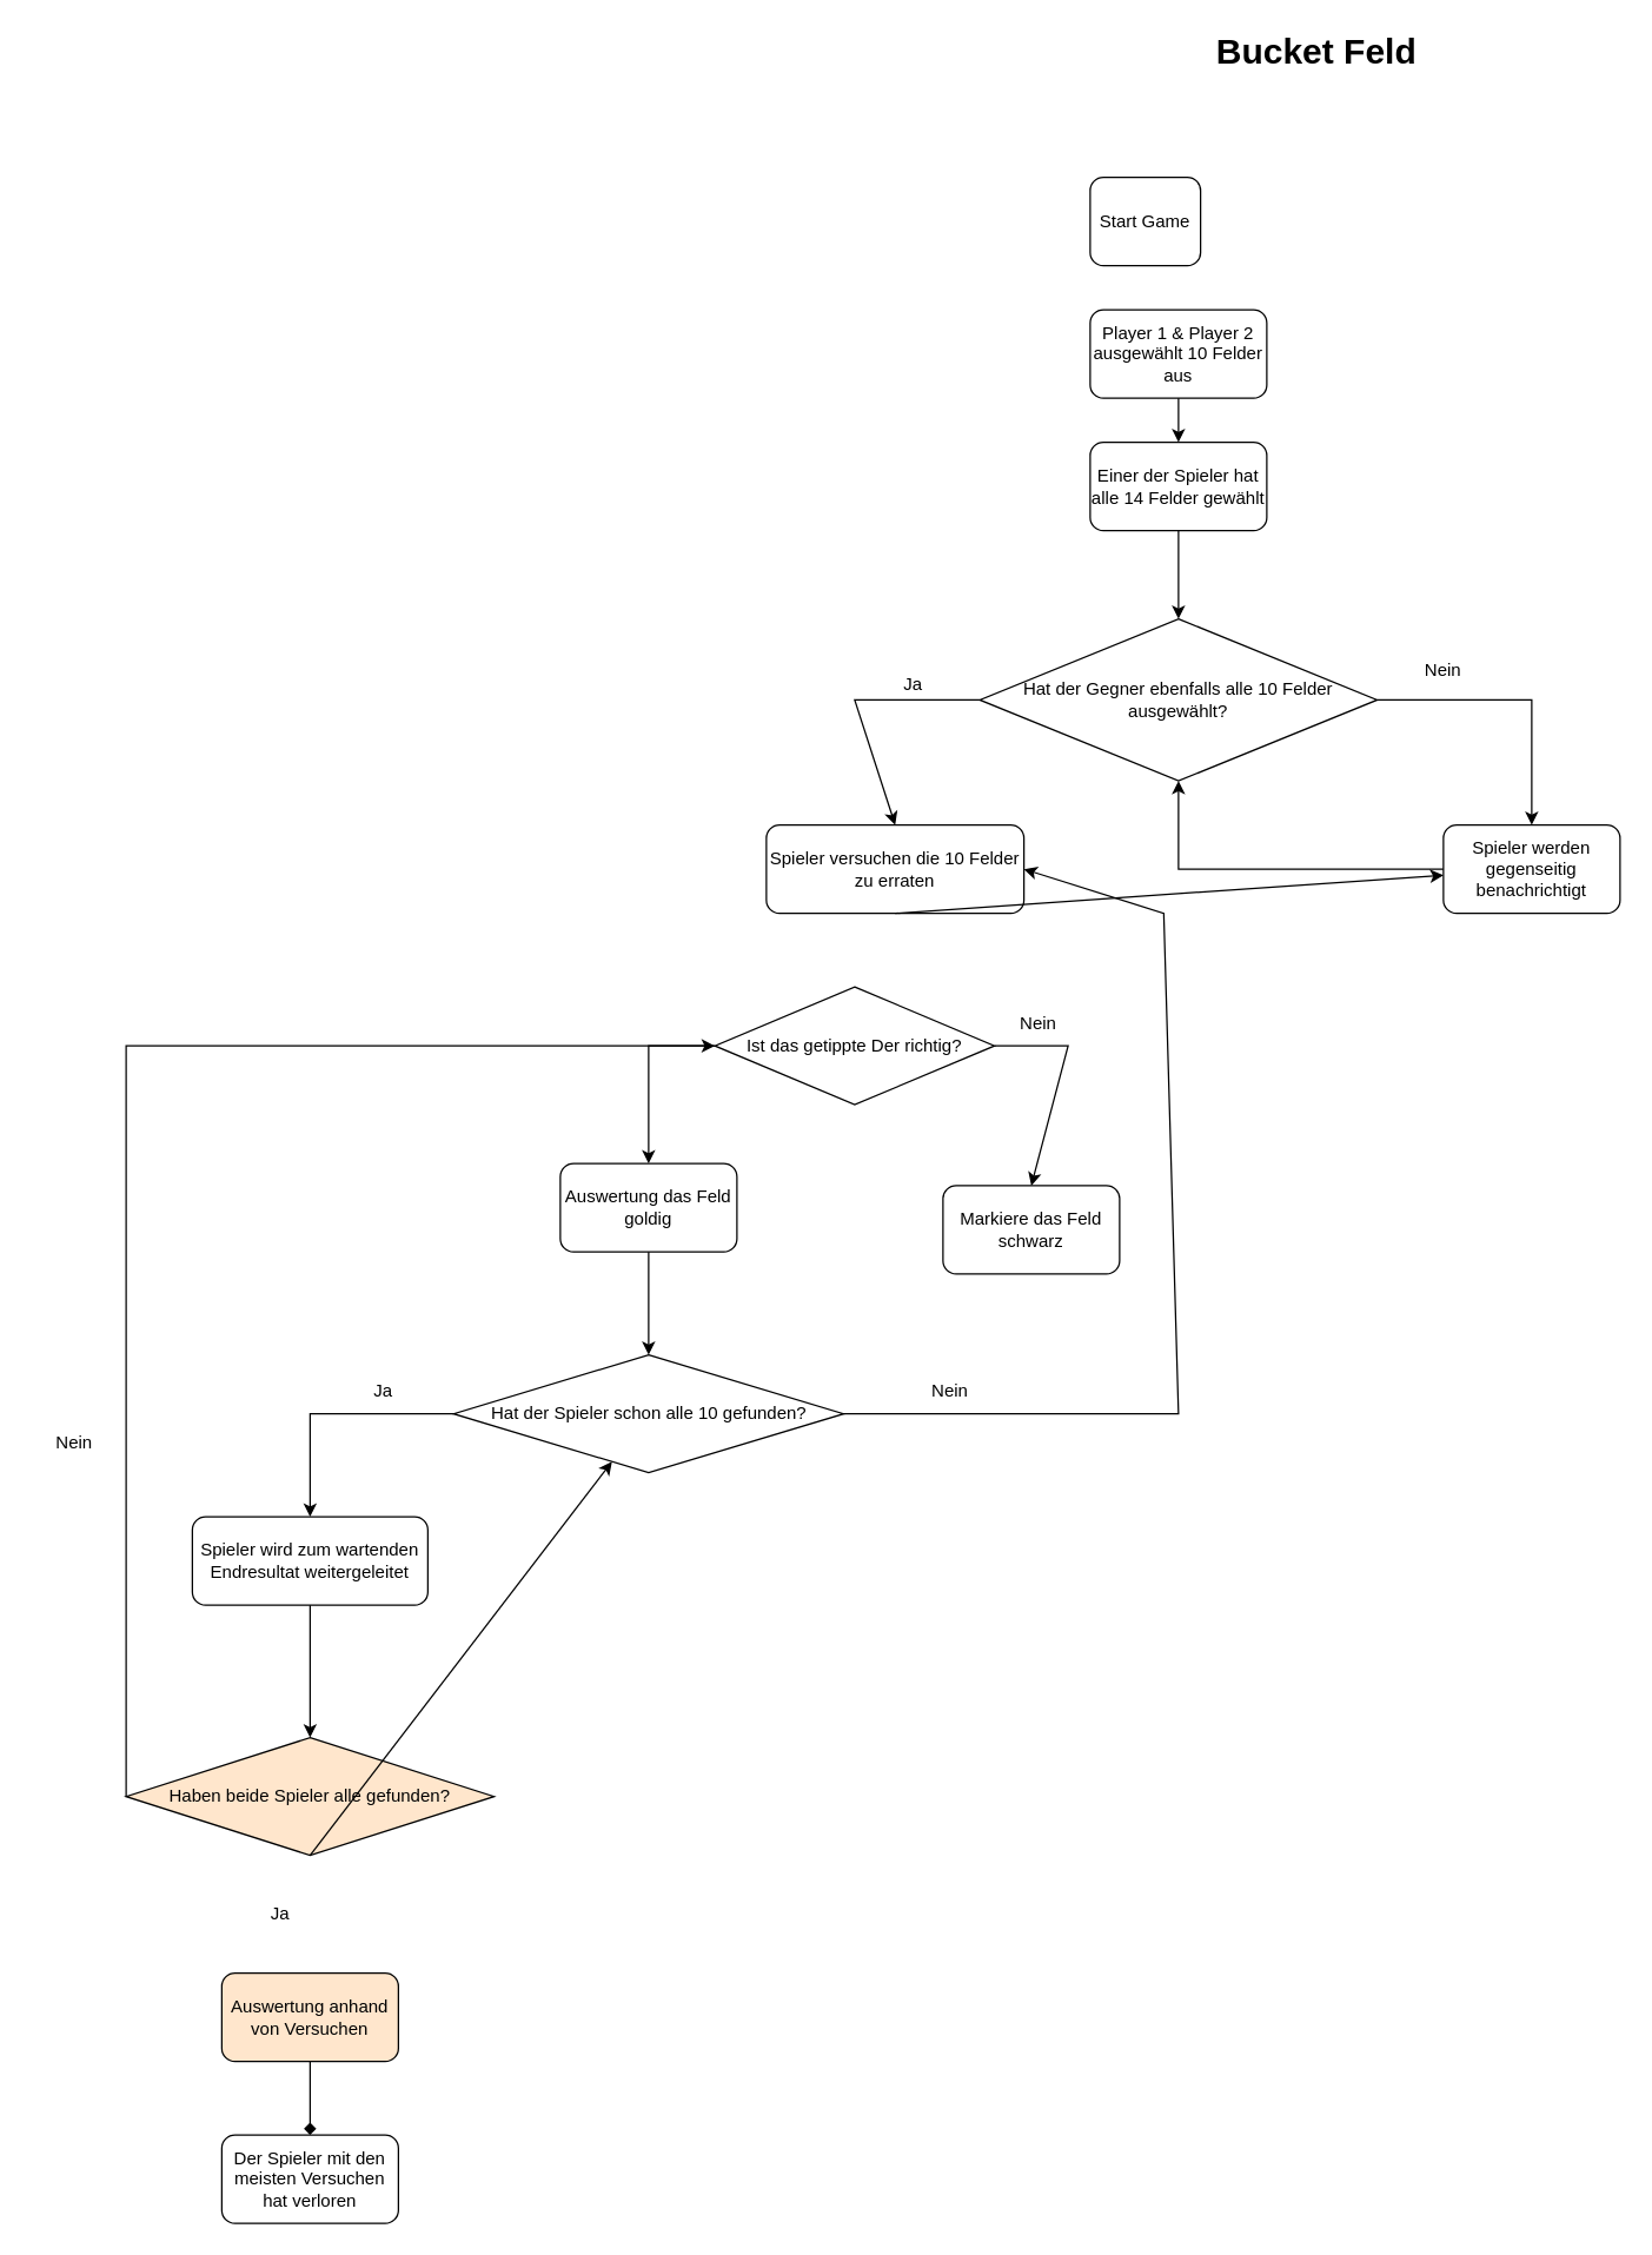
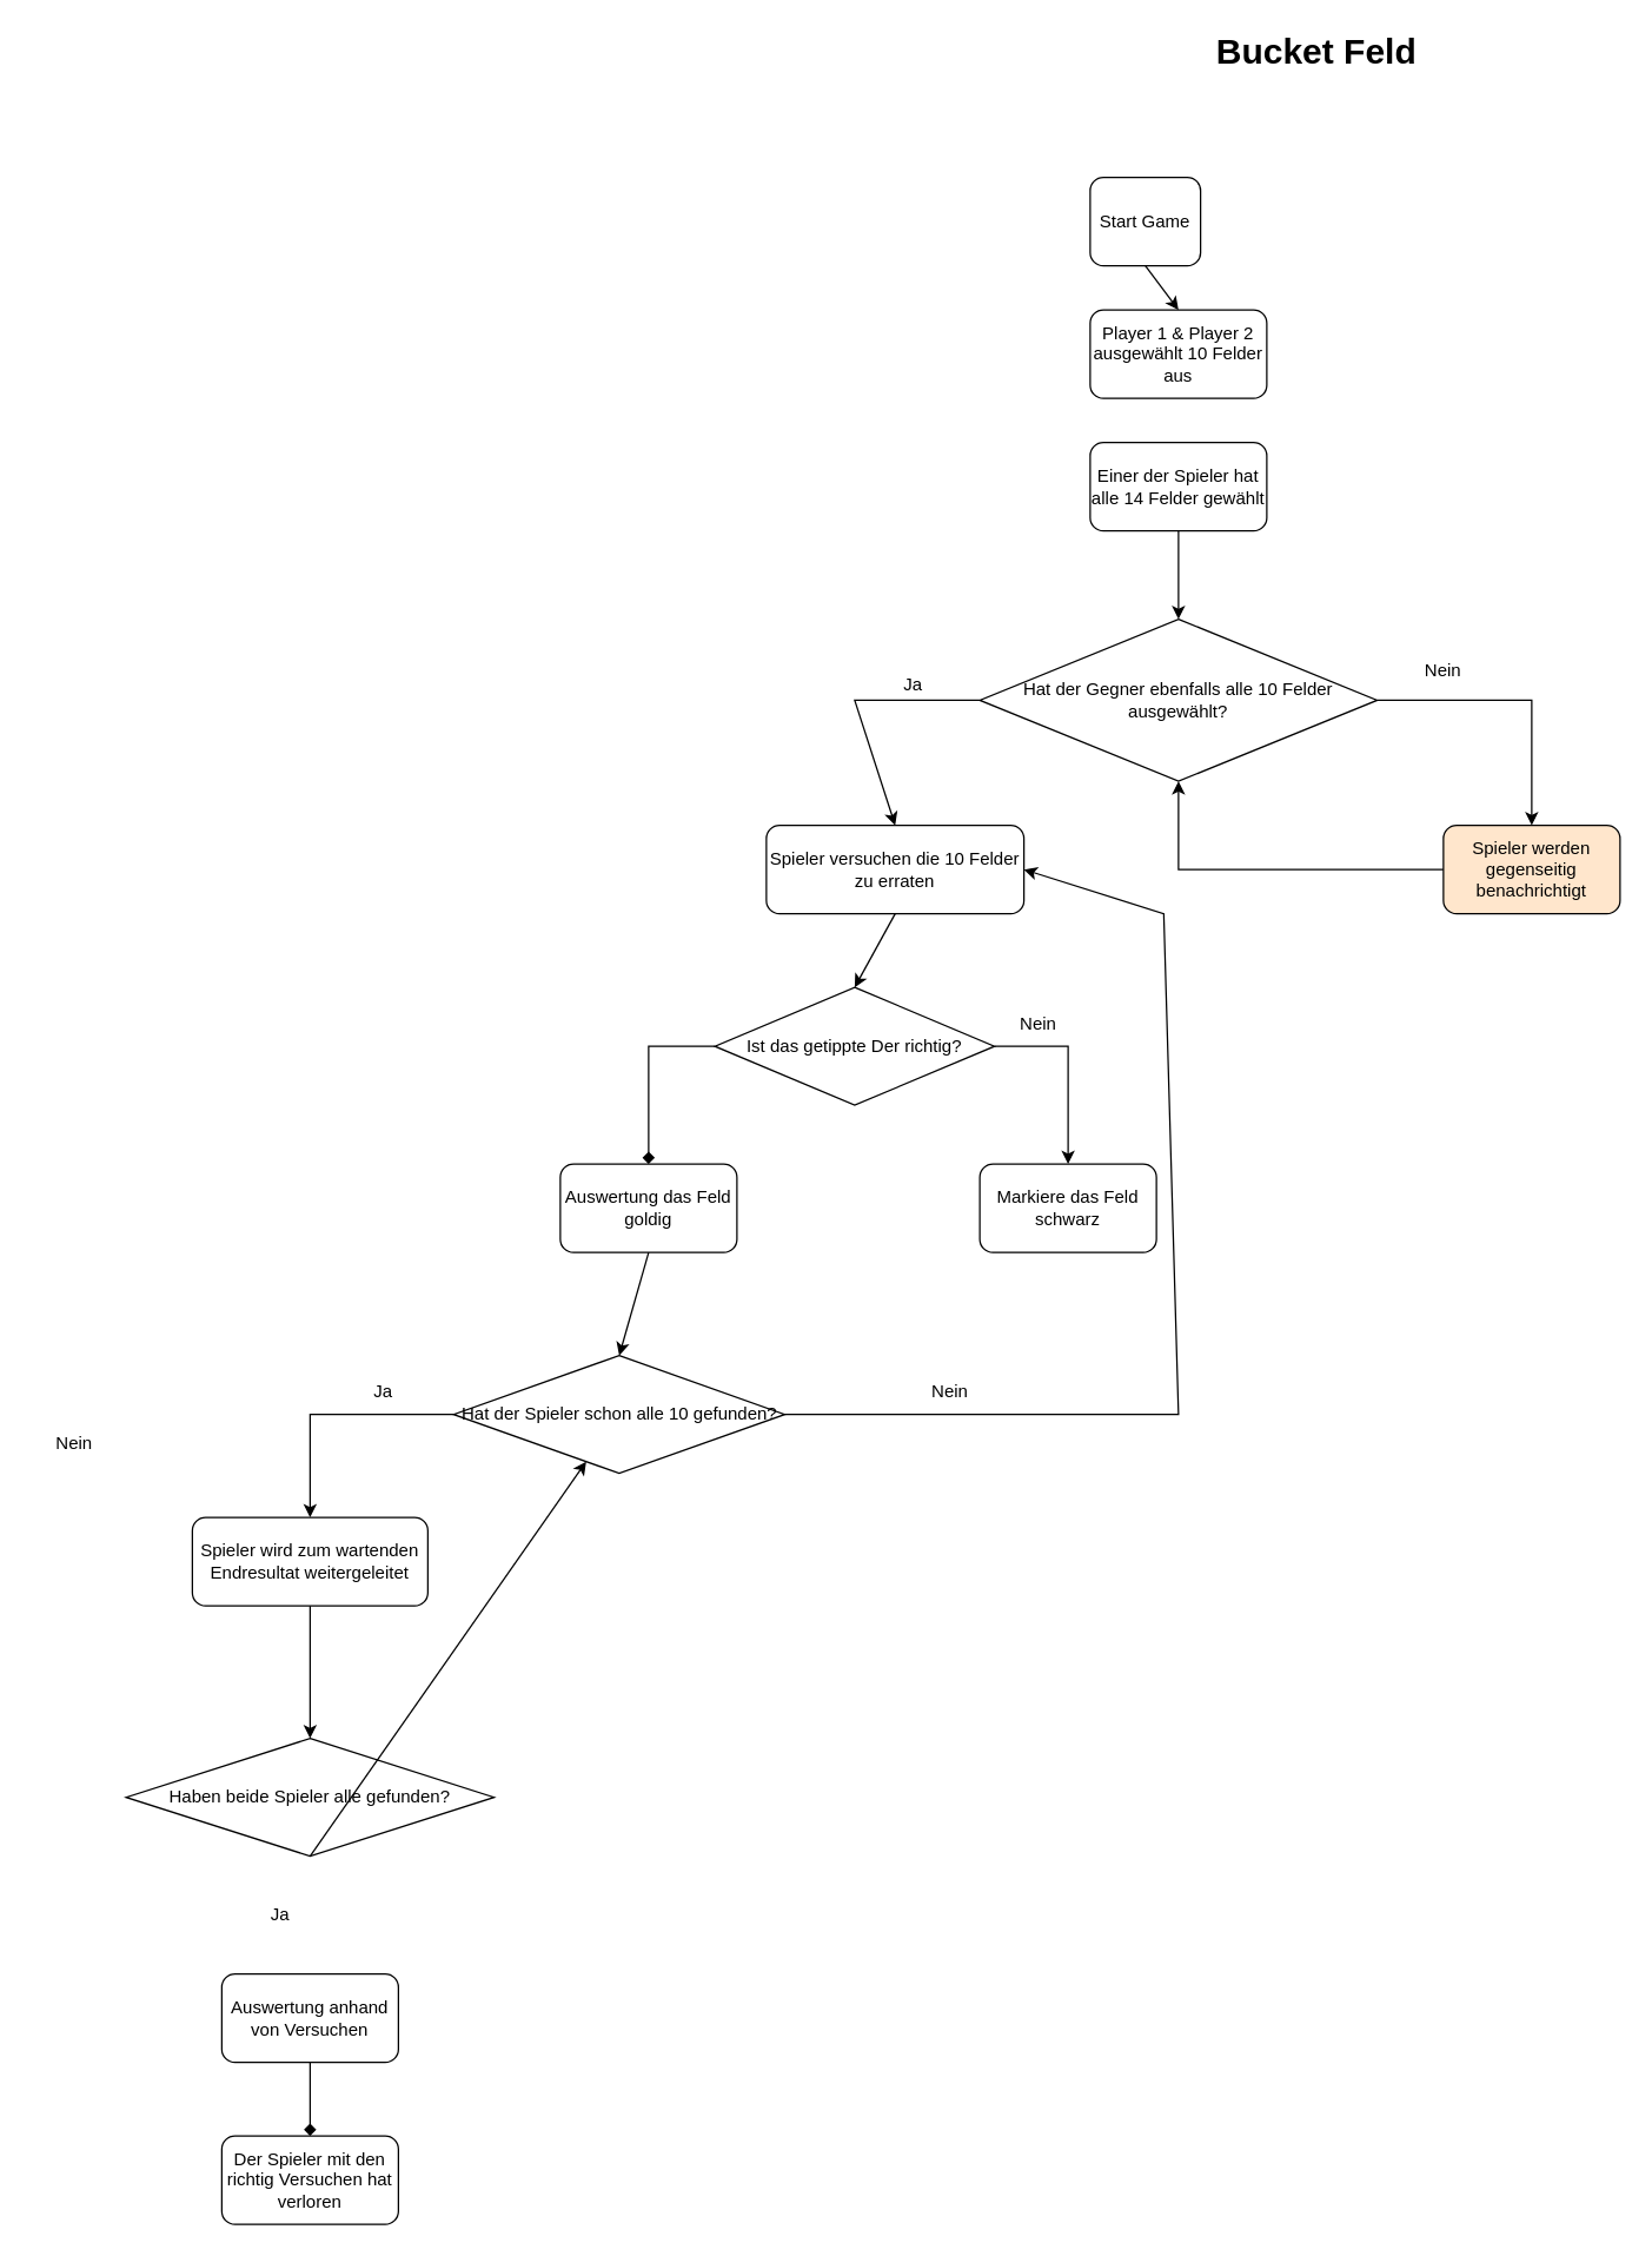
  <mxCell id="0" />
  <mxCell id="1" parent="0" />
  <mxCell id="2" value="Start Game" style="rounded=1;whiteSpace=wrap;html=1;" vertex="1" parent="1"><mxGeometry x="740" y="120" width="75" height="60" as="geometry" /></mxCell>
  <mxCell id="3" value="&lt;h1&gt;Bucket Feld&lt;/h1&gt;" style="text;html=1;strokeColor=none;fillColor=none;align=center;verticalAlign=middle;whiteSpace=wrap;rounded=0;" vertex="1" parent="1"><mxGeometry x="819" y="20" width="150" height="30" as="geometry" /></mxCell>
  <mxCell id="4" value="Player 1 &amp;amp; Player 2 ausgewählt 10 Felder aus" style="rounded=1;whiteSpace=wrap;html=1;" vertex="1" parent="1"><mxGeometry x="740" y="210" width="120" height="60" as="geometry" /></mxCell>
  <mxCell id="5" value="Einer der Spieler hat alle 14 Felder gewählt" style="rounded=1;whiteSpace=wrap;html=1;" vertex="1" parent="1"><mxGeometry x="740" y="300" width="120" height="60" as="geometry" /></mxCell>
  <mxCell id="6" value="Hat der Gegner ebenfalls alle 10 Felder ausgewählt?" style="rhombus;whiteSpace=wrap;html=1;" vertex="1" parent="1"><mxGeometry x="665" y="420" width="270" height="110" as="geometry" /></mxCell>
+ <mxCell id="7" value="" style="endArrow=classic;html=1;rounded=0;exitX=0.5;exitY=1;exitDx=0;exitDy=0;entryX=0.5;entryY=0;entryDx=0;entryDy=0;" edge="1" parent="1" source="2" target="4"><mxGeometry width="50" height="50" relative="1" as="geometry"><mxPoint x="940" y="440" as="sourcePoint" /><mxPoint x="990" y="390" as="targetPoint" /></mxGeometry></mxCell>
  <mxCell id="8" value="" style="endArrow=classic;html=1;rounded=0;exitX=0.5;exitY=1;exitDx=0;exitDy=0;entryX=0.5;entryY=0;entryDx=0;entryDy=0;" edge="1" parent="1" source="5" target="6"><mxGeometry width="50" height="50" relative="1" as="geometry"><mxPoint x="940" y="440" as="sourcePoint" /><mxPoint x="990" y="390" as="targetPoint" /></mxGeometry></mxCell>
  <mxCell id="9" value="Ja" style="text;html=1;strokeColor=none;fillColor=none;align=center;verticalAlign=middle;whiteSpace=wrap;rounded=0;" vertex="1" parent="1"><mxGeometry x="590" y="450" width="60" height="30" as="geometry" /></mxCell>
  <mxCell id="10" value="Nein" style="text;html=1;strokeColor=none;fillColor=none;align=center;verticalAlign=middle;whiteSpace=wrap;rounded=0;" vertex="1" parent="1"><mxGeometry x="950" y="440" width="60" height="30" as="geometry" /></mxCell>
  <mxCell id="11" value="" style="endArrow=classic;html=1;rounded=0;exitX=0;exitY=0.5;exitDx=0;exitDy=0;entryX=0.5;entryY=0;entryDx=0;entryDy=0;" edge="1" parent="1" source="6" target="12"><mxGeometry width="50" height="50" relative="1" as="geometry"><mxPoint x="940" y="520" as="sourcePoint" /><mxPoint x="580" y="630" as="targetPoint" /><Array as="points"><mxPoint x="580" y="475" /></Array></mxGeometry></mxCell>
  <mxCell id="12" value="Spieler versuchen die 10 Felder zu erraten" style="rounded=1;whiteSpace=wrap;html=1;" vertex="1" parent="1"><mxGeometry x="520" y="560" width="175" height="60" as="geometry" /></mxCell>
- <mxCell id="13" value="Spieler werden gegenseitig benachrichtigt" style="rounded=1;whiteSpace=wrap;html=1;" vertex="1" parent="1"><mxGeometry x="980" y="560" width="120" height="60" as="geometry" /></mxCell>
+ <mxCell id="13" value="Spieler werden gegenseitig benachrichtigt" style="rounded=1;whiteSpace=wrap;html=1;fillColor=#ffe6cc;" vertex="1" parent="1"><mxGeometry x="980" y="560" width="120" height="60" as="geometry" /></mxCell>
  <mxCell id="14" value="" style="endArrow=classic;html=1;rounded=0;exitX=1;exitY=0.5;exitDx=0;exitDy=0;entryX=0.5;entryY=0;entryDx=0;entryDy=0;" edge="1" parent="1" source="6" target="13"><mxGeometry width="50" height="50" relative="1" as="geometry"><mxPoint x="940" y="600" as="sourcePoint" /><mxPoint x="990" y="550" as="targetPoint" /><Array as="points"><mxPoint x="1040" y="475" /></Array></mxGeometry></mxCell>
  <mxCell id="15" value="" style="endArrow=classic;html=1;rounded=0;exitX=0;exitY=0.5;exitDx=0;exitDy=0;entryX=0.5;entryY=1;entryDx=0;entryDy=0;" edge="1" parent="1" source="13" target="6"><mxGeometry width="50" height="50" relative="1" as="geometry"><mxPoint x="940" y="600" as="sourcePoint" /><mxPoint x="990" y="550" as="targetPoint" /><Array as="points"><mxPoint x="800" y="590" /></Array></mxGeometry></mxCell>
- <mxCell id="16" value="" style="endArrow=classic;html=1;rounded=0;exitX=0.5;exitY=1;exitDx=0;exitDy=0;entryX=0.5;entryY=0;entryDx=0;entryDy=0;" edge="1" parent="1" source="4" target="5"><mxGeometry width="50" height="50" relative="1" as="geometry"><mxPoint x="940" y="270" as="sourcePoint" /><mxPoint x="990" y="220" as="targetPoint" /></mxGeometry></mxCell>
  <mxCell id="17" value="Ist das getippte Der richtig?" style="rhombus;whiteSpace=wrap;html=1;" vertex="1" parent="1"><mxGeometry x="485" y="670" width="190" height="80" as="geometry" /></mxCell>
- <mxCell id="18" value="" style="endArrow=classic;html=1;rounded=0;exitX=0.5;exitY=1;exitDx=0;exitDy=0;" edge="1" parent="1" source="12" target="13"><mxGeometry width="50" height="50" relative="1" as="geometry"><mxPoint x="780" y="770" as="sourcePoint" /><mxPoint x="830" y="720" as="targetPoint" /></mxGeometry></mxCell>
+ <mxCell id="18" value="" style="endArrow=classic;html=1;rounded=0;exitX=0.5;exitY=1;exitDx=0;exitDy=0;entryX=0.5;entryY=0;entryDx=0;entryDy=0;" edge="1" parent="1" source="12" target="17"><mxGeometry width="50" height="50" relative="1" as="geometry"><mxPoint x="780" y="770" as="sourcePoint" /><mxPoint x="830" y="720" as="targetPoint" /></mxGeometry></mxCell>
  <mxCell id="19" value="Auswertung das Feld goldig" style="rounded=1;whiteSpace=wrap;html=1;" vertex="1" parent="1"><mxGeometry x="380" y="790" width="120" height="60" as="geometry" /></mxCell>
- <mxCell id="20" value="" style="endArrow=classic;html=1;rounded=0;exitX=0;exitY=0.5;exitDx=0;exitDy=0;entryX=0.5;entryY=0;entryDx=0;entryDy=0;" edge="1" parent="1" source="17" target="19"><mxGeometry width="50" height="50" relative="1" as="geometry"><mxPoint x="780" y="770" as="sourcePoint" /><mxPoint x="830" y="720" as="targetPoint" /><Array as="points"><mxPoint x="440" y="710" /></Array></mxGeometry></mxCell>
+ <mxCell id="20" value="" style="endArrow=diamond;html=1;rounded=0;exitX=0;exitY=0.5;exitDx=0;exitDy=0;entryX=0.5;entryY=0;entryDx=0;entryDy=0;" edge="1" parent="1" source="17" target="19"><mxGeometry width="50" height="50" relative="1" as="geometry"><mxPoint x="780" y="770" as="sourcePoint" /><mxPoint x="830" y="720" as="targetPoint" /><Array as="points"><mxPoint x="440" y="710" /></Array></mxGeometry></mxCell>
  <mxCell id="21" value="Ja" style="text;html=1;strokeColor=none;fillColor=none;align=center;verticalAlign=middle;whiteSpace=wrap;rounded=0;" vertex="1" parent="1"><mxGeometry x="230" y="930" width="60" height="30" as="geometry" /></mxCell>
- <mxCell id="22" value="Markiere das Feld schwarz" style="rounded=1;whiteSpace=wrap;html=1;" vertex="1" parent="1"><mxGeometry x="640" y="805" width="120" height="60" as="geometry" /></mxCell>
+ <mxCell id="22" value="Markiere das Feld schwarz" style="rounded=1;whiteSpace=wrap;html=1;" vertex="1" parent="1"><mxGeometry x="665" y="790" width="120" height="60" as="geometry" /></mxCell>
  <mxCell id="23" value="" style="endArrow=classic;html=1;rounded=0;exitX=1;exitY=0.5;exitDx=0;exitDy=0;entryX=0.5;entryY=0;entryDx=0;entryDy=0;" edge="1" parent="1" source="17" target="22"><mxGeometry width="50" height="50" relative="1" as="geometry"><mxPoint x="780" y="770" as="sourcePoint" /><mxPoint x="770" y="740" as="targetPoint" /><Array as="points"><mxPoint x="725" y="710" /></Array></mxGeometry></mxCell>
  <mxCell id="24" value="Nein" style="text;html=1;strokeColor=none;fillColor=none;align=center;verticalAlign=middle;whiteSpace=wrap;rounded=0;" vertex="1" parent="1"><mxGeometry x="675" y="680" width="60" height="30" as="geometry" /></mxCell>
- <mxCell id="25" value="Hat der Spieler schon alle 10 gefunden?" style="rhombus;whiteSpace=wrap;html=1;" vertex="1" parent="1"><mxGeometry x="307.5" y="920" width="265" height="80" as="geometry" /></mxCell>
+ <mxCell id="25" value="Hat der Spieler schon alle 10 gefunden?" style="rhombus;whiteSpace=wrap;html=1;" vertex="1" parent="1"><mxGeometry x="307.5" y="920" width="225" height="80" as="geometry" /></mxCell>
  <mxCell id="26" value="" style="endArrow=classic;html=1;rounded=0;exitX=0.5;exitY=1;exitDx=0;exitDy=0;entryX=0.5;entryY=0;entryDx=0;entryDy=0;" edge="1" parent="1" source="19" target="25"><mxGeometry width="50" height="50" relative="1" as="geometry"><mxPoint x="780" y="860" as="sourcePoint" /><mxPoint x="830" y="810" as="targetPoint" /></mxGeometry></mxCell>
  <mxCell id="27" value="Spieler wird zum wartenden Endresultat weitergeleitet" style="rounded=1;whiteSpace=wrap;html=1;" vertex="1" parent="1"><mxGeometry x="130" y="1030" width="160" height="60" as="geometry" /></mxCell>
  <mxCell id="28" value="" style="endArrow=classic;html=1;rounded=0;exitX=0;exitY=0.5;exitDx=0;exitDy=0;entryX=0.5;entryY=0;entryDx=0;entryDy=0;" edge="1" parent="1" source="25" target="27"><mxGeometry width="50" height="50" relative="1" as="geometry"><mxPoint x="440" y="1020" as="sourcePoint" /><mxPoint x="490" y="970" as="targetPoint" /><Array as="points"><mxPoint x="210" y="960" /></Array></mxGeometry></mxCell>
  <mxCell id="29" value="" style="endArrow=classic;html=1;rounded=0;exitX=1;exitY=0.5;exitDx=0;exitDy=0;entryX=1;entryY=0.5;entryDx=0;entryDy=0;" edge="1" parent="1" source="25" target="12"><mxGeometry width="50" height="50" relative="1" as="geometry"><mxPoint x="610" y="1020" as="sourcePoint" /><mxPoint x="620" y="1030" as="targetPoint" /><Array as="points"><mxPoint x="620" y="960" /><mxPoint x="800" y="960" /><mxPoint x="790" y="620" /></Array></mxGeometry></mxCell>
  <mxCell id="30" value="Nein" style="text;html=1;strokeColor=none;fillColor=none;align=center;verticalAlign=middle;whiteSpace=wrap;rounded=0;" vertex="1" parent="1"><mxGeometry x="615" y="930" width="60" height="30" as="geometry" /></mxCell>
- <mxCell id="31" value="Haben beide Spieler alle gefunden?" style="rhombus;whiteSpace=wrap;html=1;fillColor=#ffe6cc;" vertex="1" parent="1"><mxGeometry x="85" y="1180" width="250" height="80" as="geometry" /></mxCell>
+ <mxCell id="31" value="Haben beide Spieler alle gefunden?" style="rhombus;whiteSpace=wrap;html=1;" vertex="1" parent="1"><mxGeometry x="85" y="1180" width="250" height="80" as="geometry" /></mxCell>
  <mxCell id="32" value="" style="endArrow=classic;html=1;rounded=0;exitX=0.5;exitY=1;exitDx=0;exitDy=0;entryX=0.5;entryY=0;entryDx=0;entryDy=0;" edge="1" parent="1" source="27" target="31"><mxGeometry width="50" height="50" relative="1" as="geometry"><mxPoint x="530" y="1110" as="sourcePoint" /><mxPoint x="580" y="1060" as="targetPoint" /></mxGeometry></mxCell>
- <mxCell id="33" value="Auswertung anhand von Versuchen" style="rounded=1;whiteSpace=wrap;html=1;fillColor=#ffe6cc;" vertex="1" parent="1"><mxGeometry x="150" y="1340" width="120" height="60" as="geometry" /></mxCell>
- <mxCell id="34" value="Der Spieler mit den meisten Versuchen hat verloren" style="rounded=1;whiteSpace=wrap;html=1;" vertex="1" parent="1"><mxGeometry x="150" y="1450" width="120" height="60" as="geometry" /></mxCell>
+ <mxCell id="33" value="Auswertung anhand von Versuchen" style="rounded=1;whiteSpace=wrap;html=1;" vertex="1" parent="1"><mxGeometry x="150" y="1340" width="120" height="60" as="geometry" /></mxCell>
+ <mxCell id="34" value="Der Spieler mit den richtig Versuchen hat verloren" style="rounded=1;whiteSpace=wrap;html=1;" vertex="1" parent="1"><mxGeometry x="150" y="1450" width="120" height="60" as="geometry" /></mxCell>
  <mxCell id="35" value="" style="endArrow=classic;html=1;rounded=0;exitX=0.5;exitY=1;exitDx=0;exitDy=0;" edge="1" parent="1" source="31" target="25"><mxGeometry width="50" height="50" relative="1" as="geometry"><mxPoint x="530" y="1270" as="sourcePoint" /><mxPoint x="580" y="1220" as="targetPoint" /></mxGeometry></mxCell>
  <mxCell id="36" value="Ja" style="text;html=1;strokeColor=none;fillColor=none;align=center;verticalAlign=middle;whiteSpace=wrap;rounded=0;" vertex="1" parent="1"><mxGeometry x="160" y="1290" width="60" height="20" as="geometry" /></mxCell>
  <mxCell id="37" value="" style="endArrow=diamond;html=1;rounded=0;exitX=0.5;exitY=1;exitDx=0;exitDy=0;entryX=0.5;entryY=0;entryDx=0;entryDy=0;" edge="1" parent="1" source="33" target="34"><mxGeometry width="50" height="50" relative="1" as="geometry"><mxPoint x="530" y="1270" as="sourcePoint" /><mxPoint x="580" y="1220" as="targetPoint" /></mxGeometry></mxCell>
- <mxCell id="38" value="" style="endArrow=classic;html=1;rounded=0;exitX=0;exitY=0.5;exitDx=0;exitDy=0;entryX=0;entryY=0.5;entryDx=0;entryDy=0;" edge="1" parent="1" source="31" target="17"><mxGeometry width="50" height="50" relative="1" as="geometry"><mxPoint x="530" y="1270" as="sourcePoint" /><mxPoint x="580" y="1220" as="targetPoint" /><Array as="points"><mxPoint x="85" y="710" /></Array></mxGeometry></mxCell>
  <mxCell id="39" value="Nein" style="text;html=1;strokeColor=none;fillColor=none;align=center;verticalAlign=middle;whiteSpace=wrap;rounded=0;" vertex="1" parent="1"><mxGeometry x="20" y="970" width="60" height="20" as="geometry" /></mxCell>
